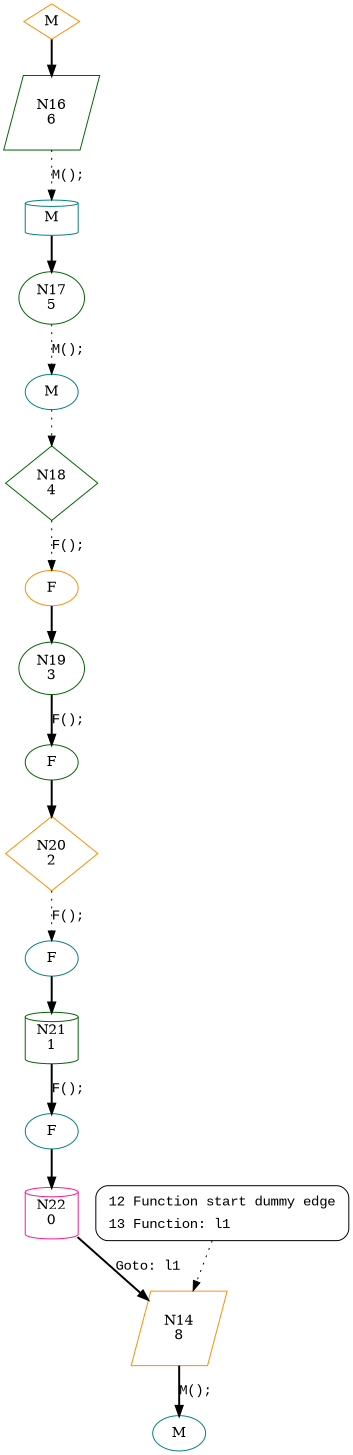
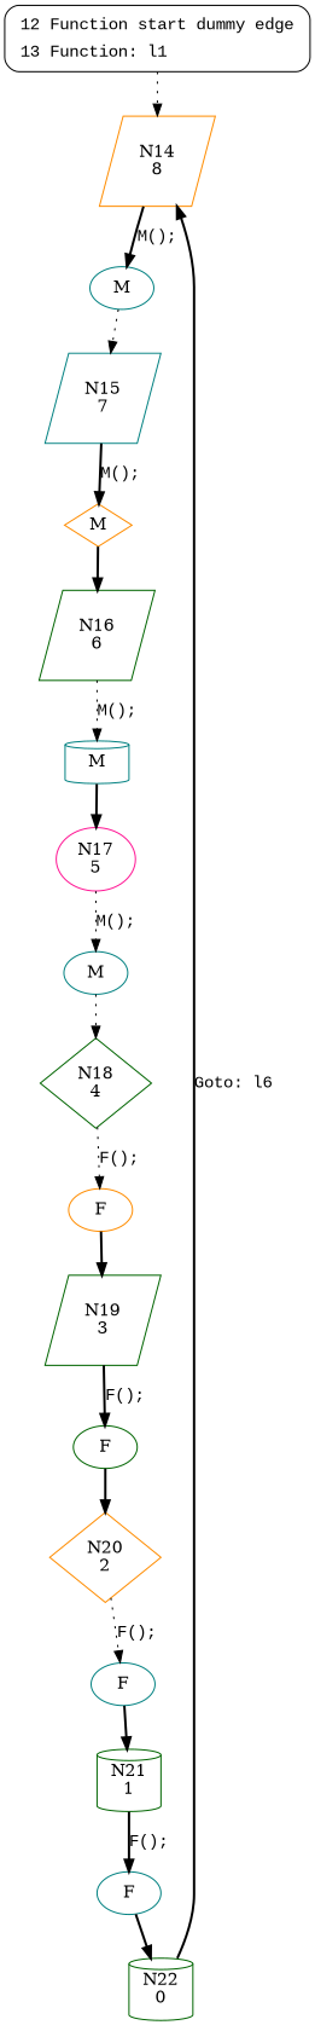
  digraph {
    node [color=teal shape=ellipse]
    edge [fontname="Courier New" style=bold]
    n1 [color=darkorange label="N14\n8" shape=parallelogram]
    n2 [label=M]
+   n3 [label="N15\n7" shape=parallelogram]
    n4 [color=darkorange label=M shape=diamond]
    n5 [color=darkgreen label="N16\n6" shape=parallelogram]
    n6 [label=M shape=cylinder]
-   n7 [color=darkgreen label="N17\n5"]
+   n7 [color=deeppink label="N17\n5"]
    n8 [label=M]
    n9 [color=darkgreen label="N18\n4" shape=diamond]
    n10 [color=darkorange label=F]
-   n11 [color=darkgreen label="N19\n3"]
+   n11 [color=darkgreen label="N19\n3" shape=parallelogram]
    n12 [color=darkgreen label=F]
    n13 [color=darkorange label="N20\n2" shape=diamond]
    n14 [label=F]
    n15 [color=darkgreen label="N21\n1" shape=cylinder]
    n16 [label=F]
-   n17 [color=deeppink label="N22\n0" shape=cylinder]
+   n17 [color=darkgreen label="N22\n0" shape=cylinder]
    n18 [fillcolor=white fontname="Courier New" label=<<table border="0" cellborder="0" cellpadding="3" bgcolor="white"><tr><td align="right">12</td><td align="left">Function start dummy edge</td></tr><tr><td align="right">13</td><td align="left">Function: l1</td></tr></table>> penwidth=1 shape=Mrecord style="filled,bold" color=""]
    n1 -> n2 [label="M();"]
+   n2 -> n3 [style=dotted]
+   n3 -> n4 [label="M();"]
    n4 -> n5
    n5 -> n6 [label="M();" style=dotted]
    n6 -> n7
    n7 -> n8 [label="M();" style=dotted]
    n8 -> n9 [style=dotted]
    n9 -> n10 [label="F();" style=dotted]
    n10 -> n11
    n11 -> n12 [label="F();"]
    n12 -> n13
    n13 -> n14 [label="F();" style=dotted]
    n14 -> n15
    n15 -> n16 [label="F();"]
    n16 -> n17
-   n17 -> n1 [label="Goto: l1"]
+   n17 -> n1 [label="Goto: l6"]
    n18 -> n1 [style=dotted fontname=""]
  }
